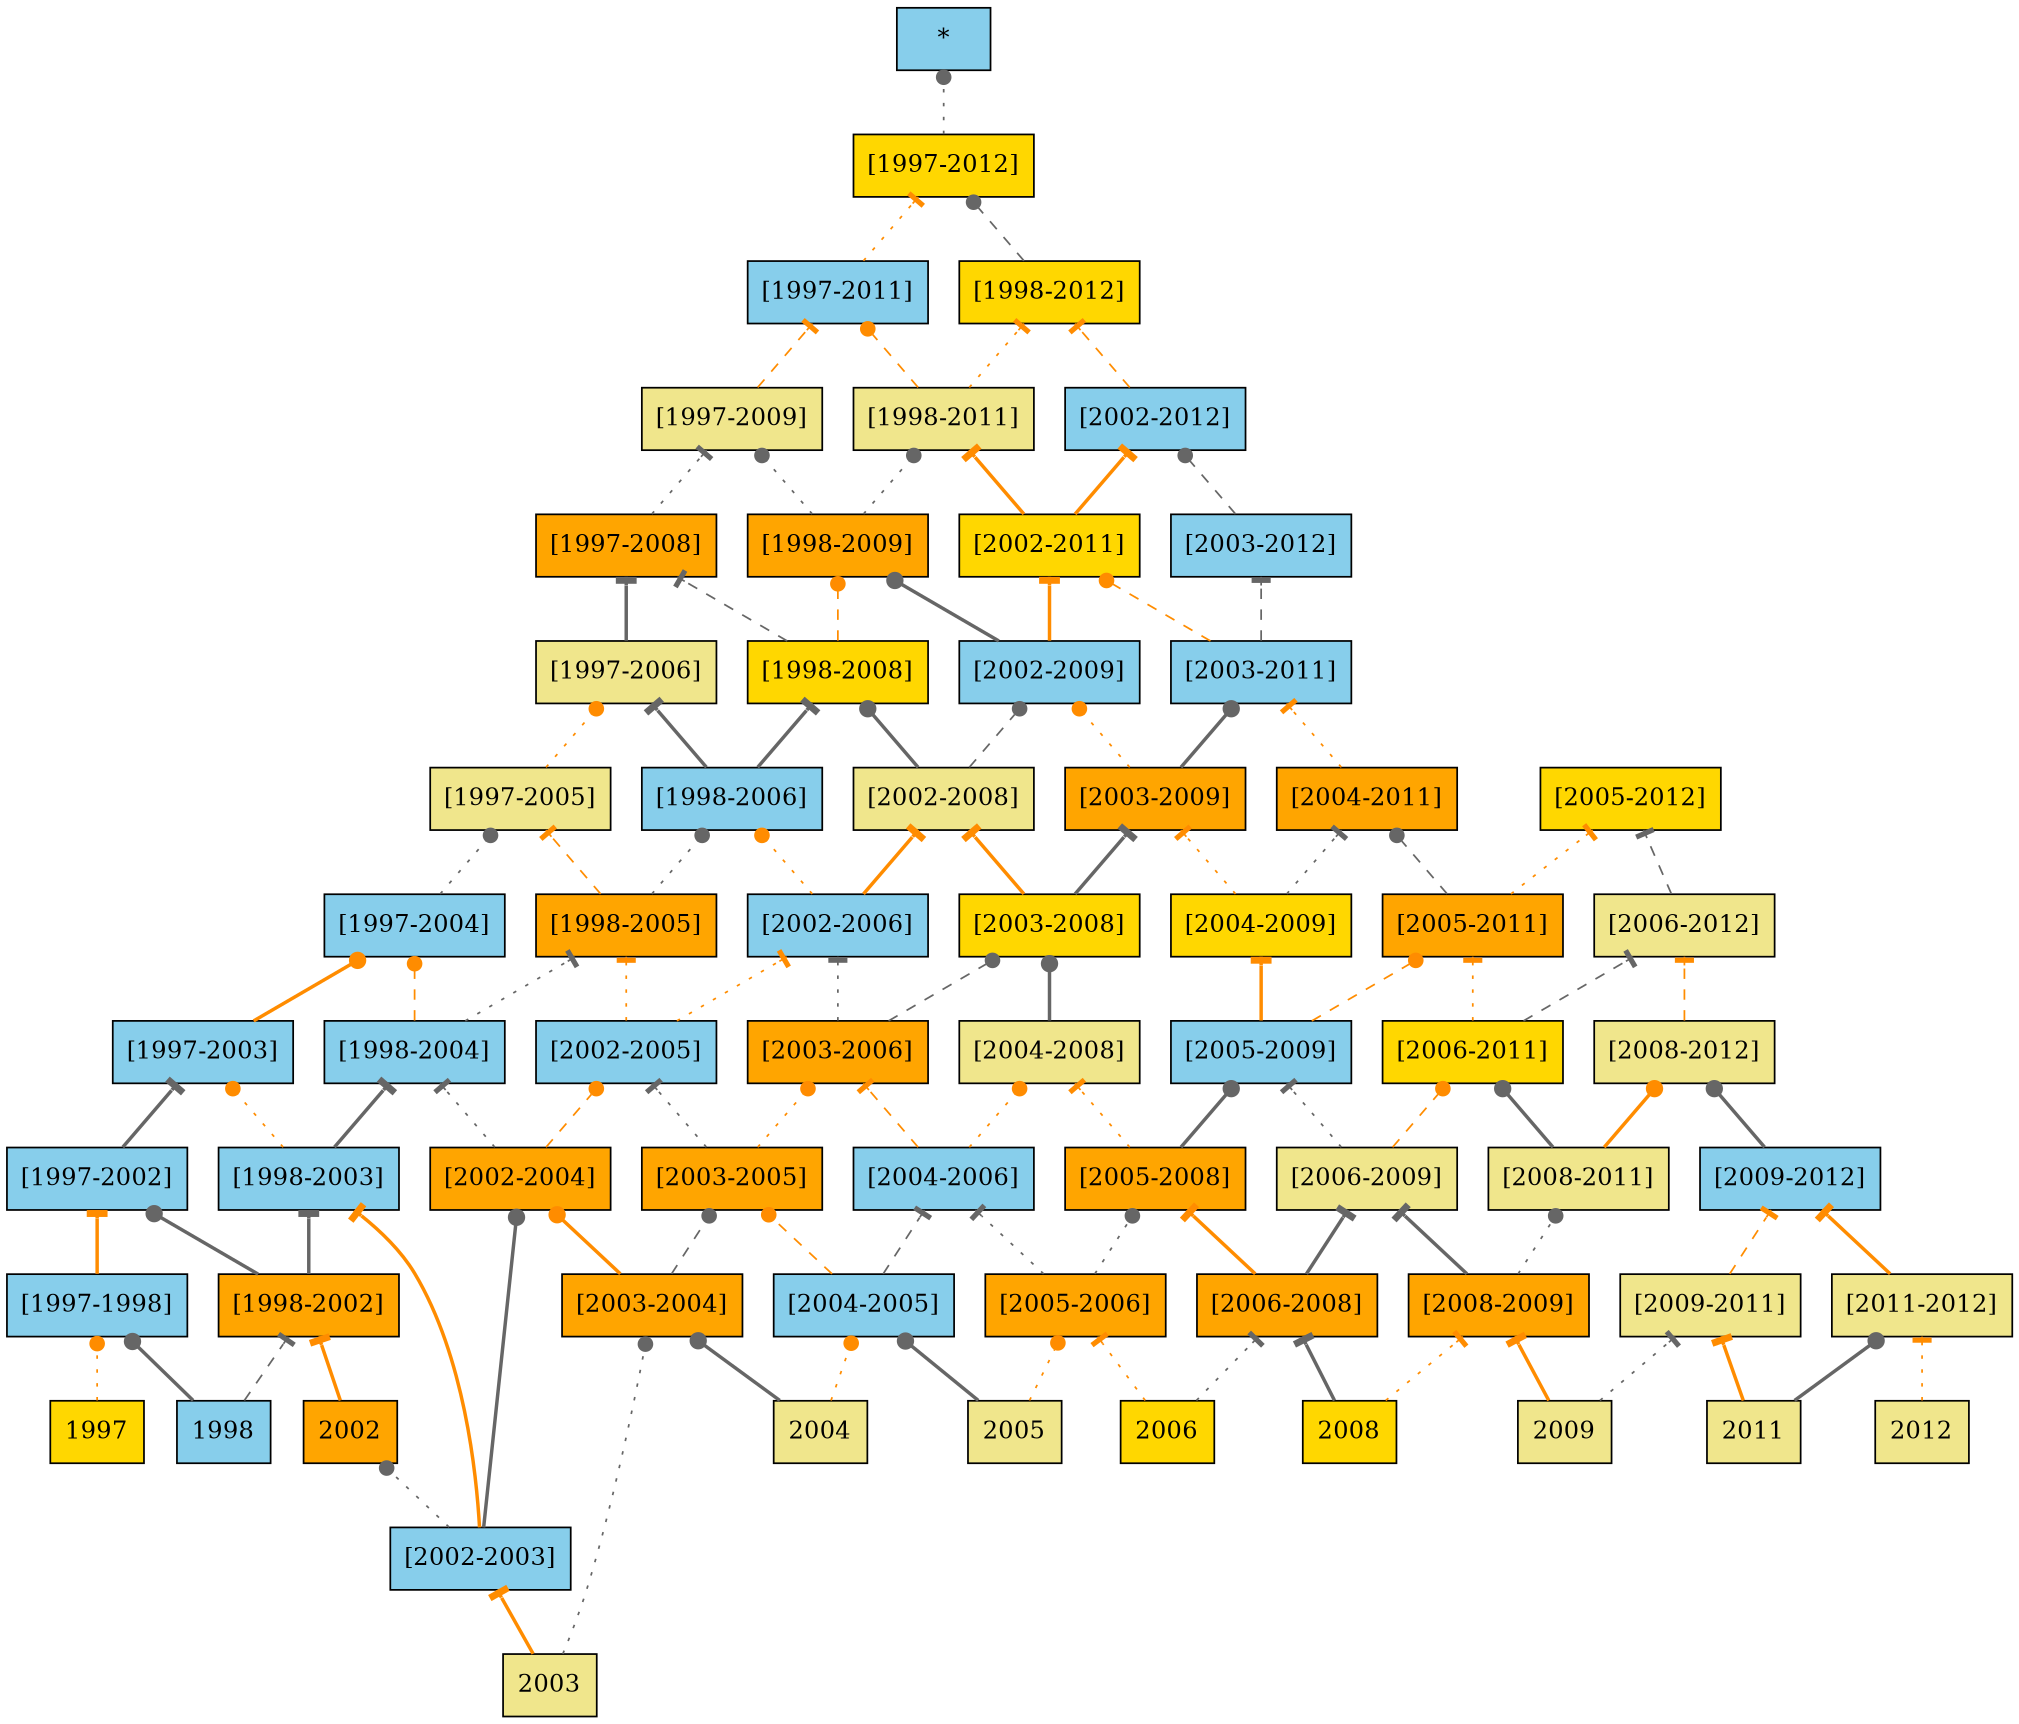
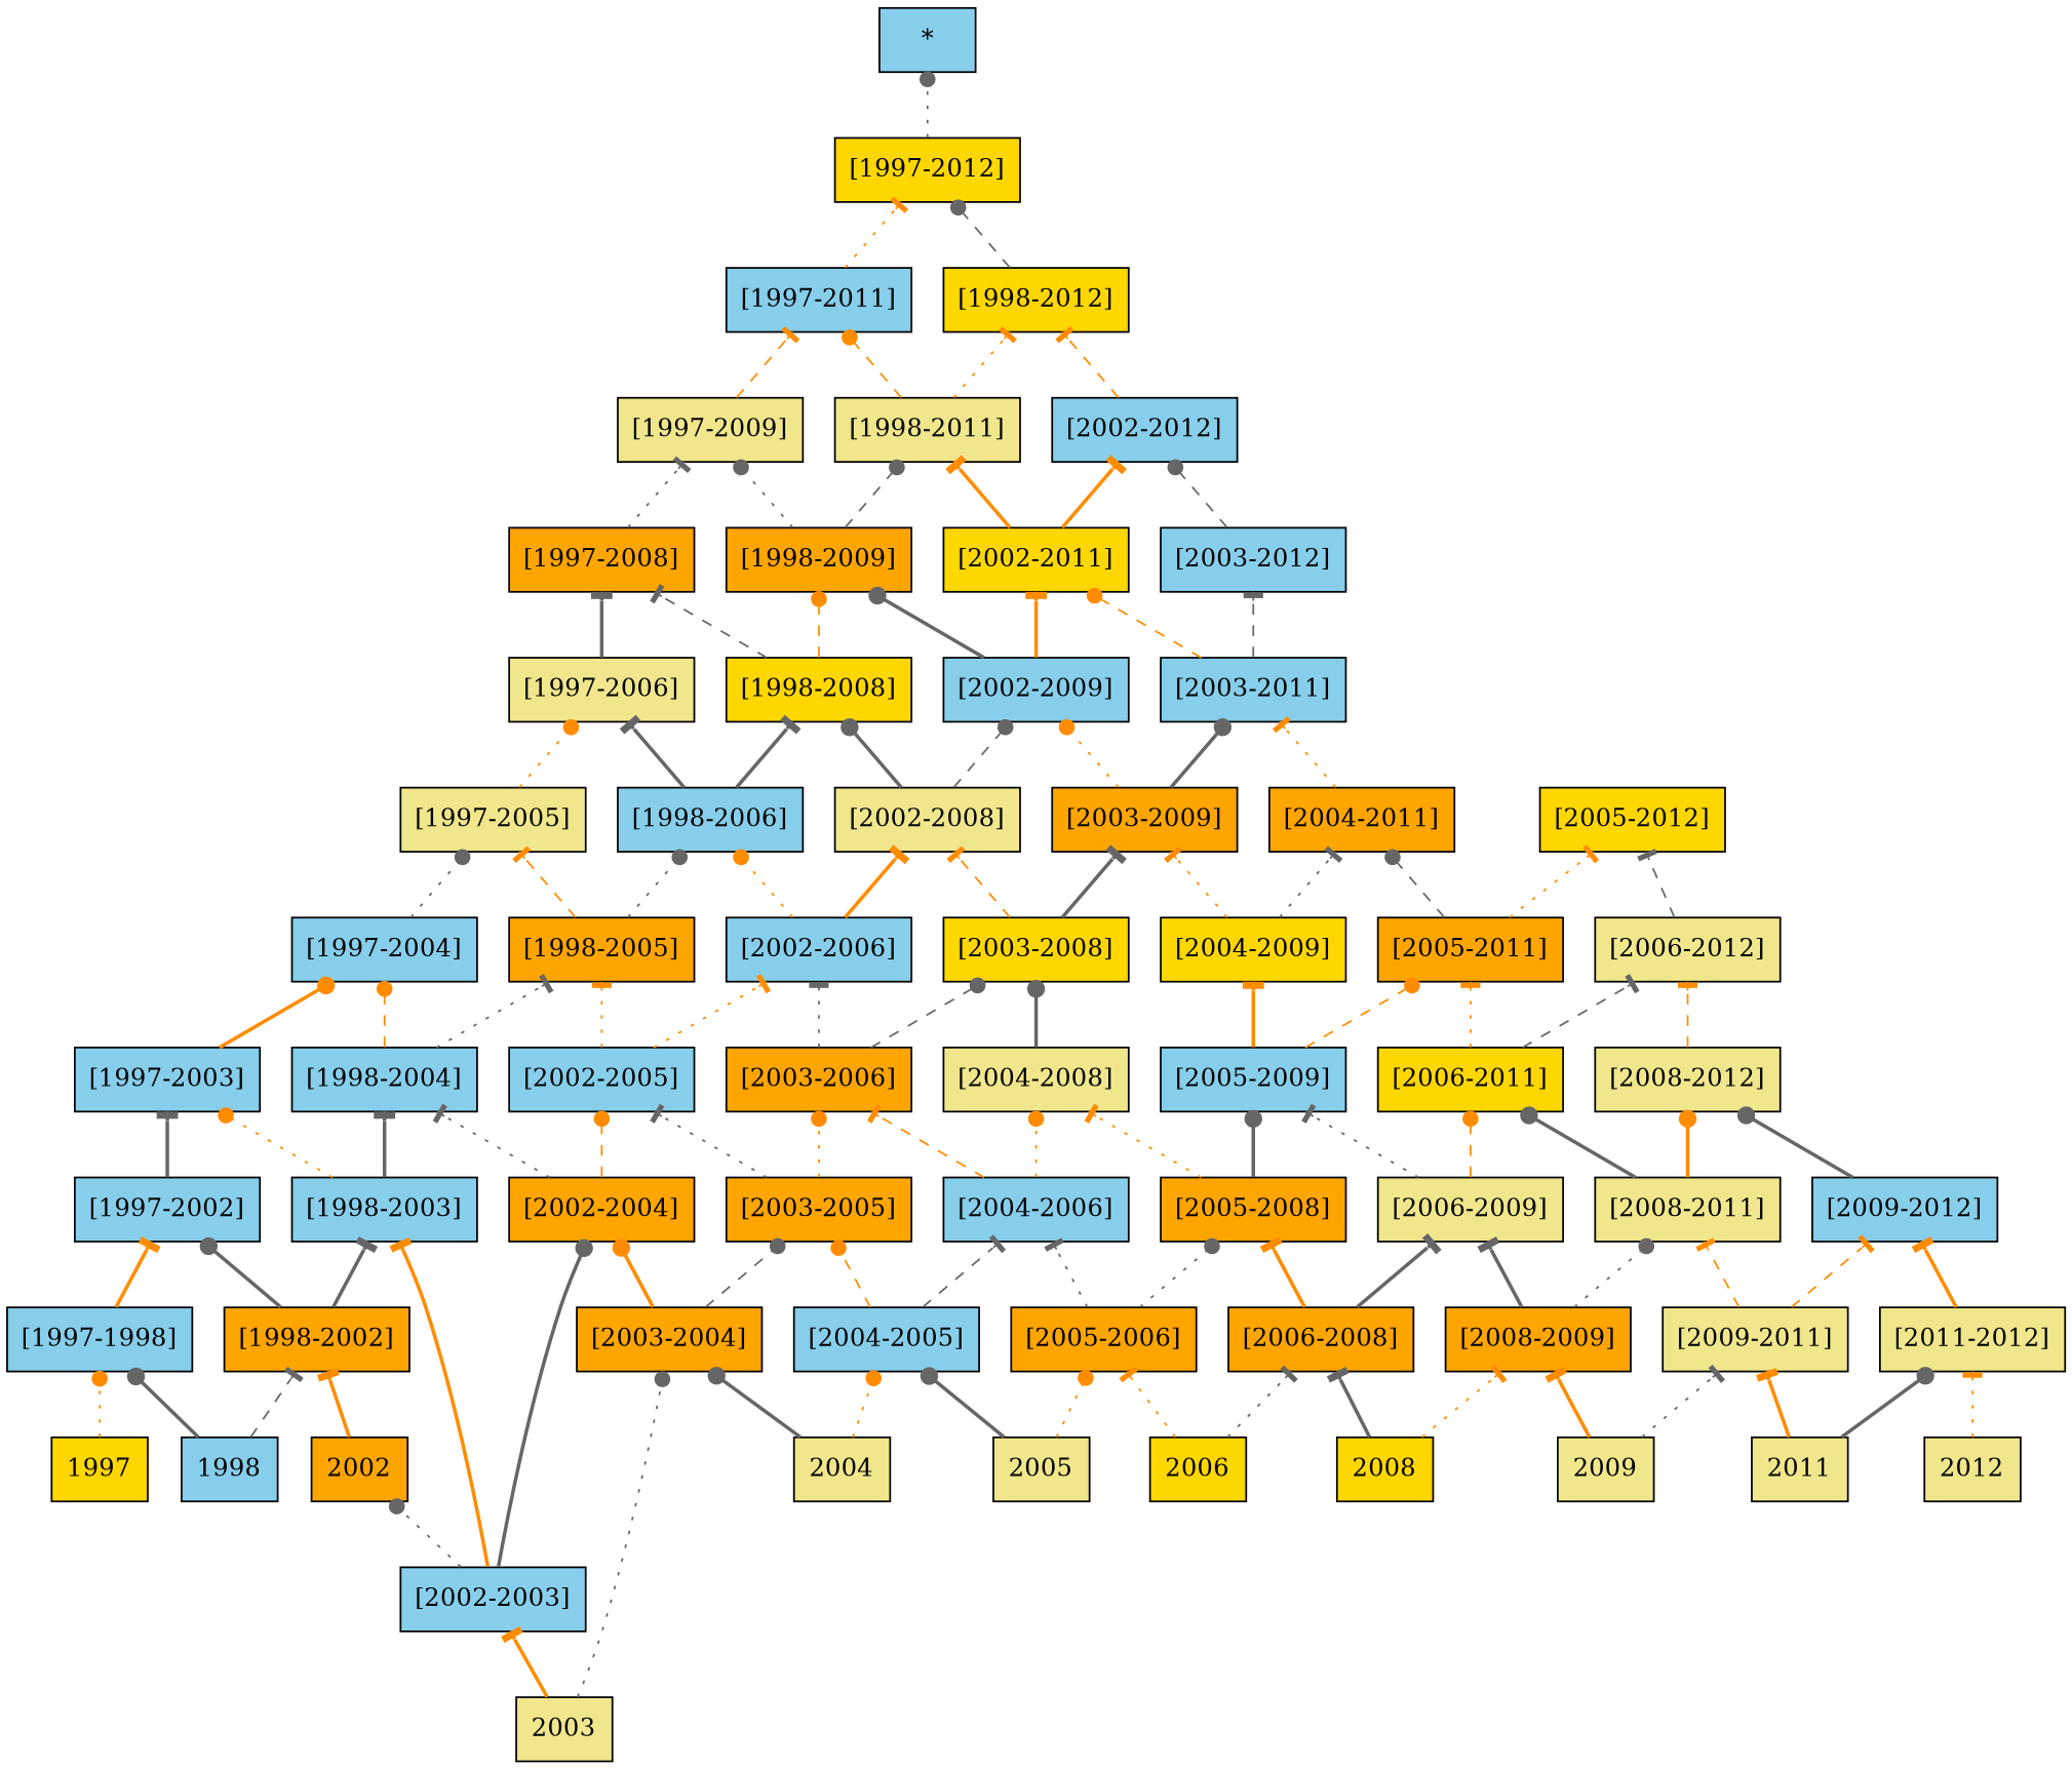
  digraph {
    rankdir=BT
    node [fillcolor=skyblue shape=record style=filled]
    edge [arrowhead=tee color=gray40 style=dotted]
    n1 [fillcolor=gold label="{1997}"]
    n2 [label="{[1997-1998]}"]
    n3 [label="{1998}"]
    n4 [fillcolor=orange label="{[1998-2002]}"]
    n5 [fillcolor=orange label="{2002}"]
    n6 [label="{[2002-2003]}"]
    n7 [fillcolor=khaki label="{2003}"]
    n8 [fillcolor=orange label="{[2003-2004]}"]
    n9 [fillcolor=khaki label="{2004}"]
    n10 [label="{[2004-2005]}"]
    n11 [fillcolor=khaki label="{2005}"]
    n12 [fillcolor=orange label="{[2005-2006]}"]
    n13 [fillcolor=gold label="{2006}"]
    n14 [fillcolor=orange label="{[2006-2008]}"]
    n15 [fillcolor=gold label="{2008}"]
    n16 [fillcolor=orange label="{[2008-2009]}"]
    n17 [fillcolor=khaki label="{2009}"]
    n18 [fillcolor=khaki label="{[2009-2011]}"]
    n19 [fillcolor=khaki label="{2011}"]
    n20 [fillcolor=khaki label="{[2011-2012]}"]
    n21 [fillcolor=khaki label="{2012}"]
    n22 [label="{[1997-2002]}"]
    n23 [label="{[1998-2003]}"]
    n24 [fillcolor=orange label="{[2002-2004]}"]
    n25 [fillcolor=orange label="{[2003-2005]}"]
    n26 [label="{[2004-2006]}"]
    n27 [fillcolor=orange label="{[2005-2008]}"]
    n28 [fillcolor=khaki label="{[2006-2009]}"]
    n29 [fillcolor=khaki label="{[2008-2011]}"]
    n30 [label="{[2009-2012]}"]
    n31 [label="{[1997-2003]}"]
    n32 [label="{[1998-2004]}"]
    n33 [label="{[2002-2005]}"]
    n34 [fillcolor=orange label="{[2003-2006]}"]
    n35 [fillcolor=khaki label="{[2004-2008]}"]
    n36 [label="{[2005-2009]}"]
    n37 [fillcolor=gold label="{[2006-2011]}"]
    n38 [fillcolor=khaki label="{[2008-2012]}"]
    n39 [label="{[1997-2004]}"]
    n40 [fillcolor=orange label="{[1998-2005]}"]
    n41 [label="{[2002-2006]}"]
    n42 [fillcolor=gold label="{[2003-2008]}"]
    n43 [fillcolor=gold label="{[2004-2009]}"]
    n44 [fillcolor=orange label="{[2005-2011]}"]
    n45 [fillcolor=khaki label="{[2006-2012]}"]
    n46 [fillcolor=khaki label="{[1997-2005]}"]
    n47 [label="{[1998-2006]}"]
    n48 [fillcolor=khaki label="{[2002-2008]}"]
    n49 [fillcolor=orange label="{[2003-2009]}"]
    n50 [fillcolor=orange label="{[2004-2011]}"]
    n51 [fillcolor=gold label="{[2005-2012]}"]
    n52 [fillcolor=khaki label="{[1997-2006]}"]
    n53 [fillcolor=gold label="{[1998-2008]}"]
    n54 [label="{[2002-2009]}"]
    n55 [label="{[2003-2011]}"]
    n56 [fillcolor=orange label="{[1997-2008]}"]
    n57 [fillcolor=orange label="{[1998-2009]}"]
    n58 [fillcolor=gold label="{[2002-2011]}"]
    n59 [label="{[2003-2012]}"]
    n60 [fillcolor=khaki label="{[1997-2009]}"]
    n61 [fillcolor=khaki label="{[1998-2011]}"]
    n62 [label="{[2002-2012]}"]
    n63 [label="{[1997-2011]}"]
    n64 [fillcolor=gold label="{[1998-2012]}"]
    n65 [fillcolor=gold label="{[1997-2012]}"]
    n66 [label="{*}"]
    subgraph sub_1 {
      n1
      n2
      n3
      n4
      n5
      n6
      n7
      n8
      n9
      n10
      n11
      n12
      n13
      n14
      n15
      n16
      n17
      n18
      n19
      n20
      n21
      n22
      n23
      n24
      n25
      n26
      n27
      n28
      n29
      n30
      n31
      n32
      n33
      n34
      n35
      n36
      n37
      n38
      n39
      n40
      n41
      n42
      n43
      n44
      n45
      n46
      n47
      n48
      n49
      n50
      n51
      n52
      n53
      n54
      n55
      n56
      n57
      n58
      n59
      n60
      n61
      n62
      n63
      n64
      n65
      n66
    }
    n1 -> n2 [arrowhead=dot color=darkorange]
    n2 -> n22 [color=darkorange style=bold]
    n3 -> n2 [arrowhead=dot style=bold]
    n3 -> n4 [style=dashed]
    n4 -> n22 [arrowhead=dot style=bold]
    n4 -> n23 [style=bold]
    n5 -> n4 [color=darkorange style=bold]
    n6 -> n5 [arrowhead=dot]
    n6 -> n23 [color=darkorange style=bold]
    n6 -> n24 [arrowhead=dot style=bold]
    n7 -> n6 [color=darkorange style=bold]
    n7 -> n8 [arrowhead=dot]
    n8 -> n24 [arrowhead=dot color=darkorange style=bold]
    n8 -> n25 [arrowhead=dot style=dashed]
    n9 -> n8 [arrowhead=dot style=bold]
    n9 -> n10 [arrowhead=dot color=darkorange]
    n10 -> n25 [arrowhead=dot color=darkorange style=dashed]
    n10 -> n26 [style=dashed]
    n11 -> n10 [arrowhead=dot style=bold]
    n11 -> n12 [arrowhead=dot color=darkorange]
    n12 -> n26
    n12 -> n27 [arrowhead=dot]
    n13 -> n12 [color=darkorange]
    n13 -> n14
    n14 -> n27 [color=darkorange style=bold]
    n14 -> n28 [style=bold]
    n15 -> n14 [style=bold]
    n15 -> n16 [color=darkorange]
    n16 -> n28 [style=bold]
    n16 -> n29 [arrowhead=dot]
    n17 -> n16 [color=darkorange style=bold]
    n17 -> n18
+   n18 -> n29 [color=darkorange style=dashed]
    n18 -> n30 [color=darkorange style=dashed]
    n19 -> n18 [color=darkorange style=bold]
    n19 -> n20 [arrowhead=dot style=bold]
    n20 -> n30 [color=darkorange style=bold]
    n21 -> n20 [color=darkorange]
    n22 -> n31 [style=bold]
    n23 -> n31 [arrowhead=dot color=darkorange]
    n23 -> n32 [style=bold]
    n24 -> n32
    n24 -> n33 [arrowhead=dot color=darkorange style=dashed]
    n25 -> n33
    n25 -> n34 [arrowhead=dot color=darkorange]
    n26 -> n34 [color=darkorange style=dashed]
    n26 -> n35 [arrowhead=dot color=darkorange]
    n27 -> n35 [color=darkorange]
    n27 -> n36 [arrowhead=dot style=bold]
    n28 -> n36
    n28 -> n37 [arrowhead=dot color=darkorange style=dashed]
    n29 -> n37 [arrowhead=dot style=bold]
    n29 -> n38 [arrowhead=dot color=darkorange style=bold]
    n30 -> n38 [arrowhead=dot style=bold]
    n31 -> n39 [arrowhead=dot color=darkorange style=bold]
    n32 -> n39 [arrowhead=dot color=darkorange style=dashed]
    n32 -> n40
    n33 -> n40 [color=darkorange]
    n33 -> n41 [color=darkorange]
    n34 -> n41
    n34 -> n42 [arrowhead=dot style=dashed]
    n35 -> n42 [arrowhead=dot style=bold]
    n36 -> n43 [color=darkorange style=bold]
    n36 -> n44 [arrowhead=dot color=darkorange style=dashed]
    n37 -> n44 [color=darkorange]
    n37 -> n45 [style=dashed]
    n38 -> n45 [color=darkorange style=dashed]
    n39 -> n46 [arrowhead=dot]
    n40 -> n46 [color=darkorange style=dashed]
    n40 -> n47 [arrowhead=dot]
    n41 -> n47 [arrowhead=dot color=darkorange]
    n41 -> n48 [color=darkorange style=bold]
-   n42 -> n48 [color=darkorange style=bold]
+   n42 -> n48 [color=darkorange style=dashed]
    n42 -> n49 [style=bold]
    n43 -> n49 [color=darkorange]
    n43 -> n50
    n44 -> n50 [arrowhead=dot style=dashed]
    n44 -> n51 [color=darkorange]
    n45 -> n51 [style=dashed]
    n46 -> n52 [arrowhead=dot color=darkorange]
    n47 -> n52 [style=bold]
    n47 -> n53 [style=bold]
    n48 -> n53 [arrowhead=dot style=bold]
    n48 -> n54 [arrowhead=dot style=dashed]
    n49 -> n54 [arrowhead=dot color=darkorange]
    n49 -> n55 [arrowhead=dot style=bold]
    n50 -> n55 [color=darkorange]
    n52 -> n56 [style=bold]
    n53 -> n56 [style=dashed]
    n53 -> n57 [arrowhead=dot color=darkorange style=dashed]
    n54 -> n57 [arrowhead=dot style=bold]
    n54 -> n58 [color=darkorange style=bold]
    n55 -> n58 [arrowhead=dot color=darkorange style=dashed]
    n55 -> n59 [style=dashed]
    n56 -> n60
    n57 -> n60 [arrowhead=dot]
-   n57 -> n61 [arrowhead=dot]
+   n57 -> n61 [arrowhead=dot style=dashed]
    n58 -> n61 [color=darkorange style=bold]
    n58 -> n62 [color=darkorange style=bold]
    n59 -> n62 [arrowhead=dot style=dashed]
    n60 -> n63 [color=darkorange style=dashed]
    n61 -> n63 [arrowhead=dot color=darkorange style=dashed]
    n61 -> n64 [color=darkorange]
    n62 -> n64 [color=darkorange style=dashed]
    n63 -> n65 [color=darkorange]
    n64 -> n65 [arrowhead=dot style=dashed]
    n65 -> n66 [arrowhead=dot]
  }
